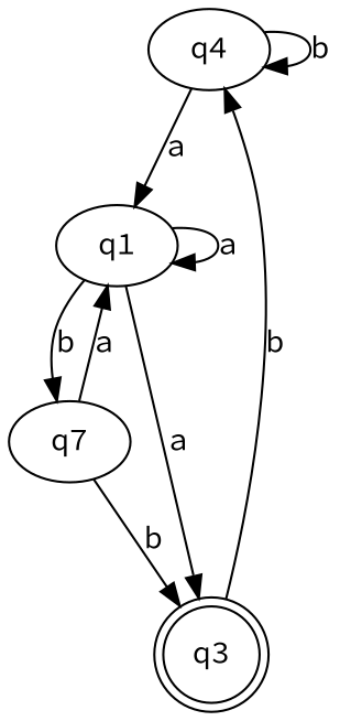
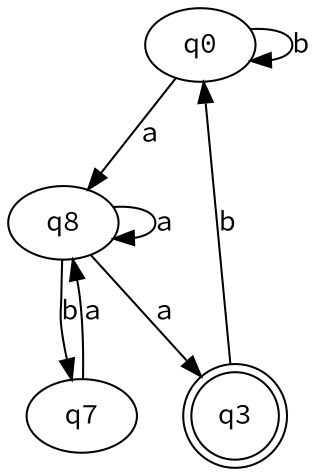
  digraph {
    fontname="Source Code Pro"
    node [fontname="Source Code Pro"]
    edge [fontname="Source Code Pro"]
-   q0 [label=q4]
-   q1
+   q0
+   q1 [label=q8]
    n3 [label=q7]
    q3 [shape=doublecircle]
    q0 -> q0 [label=b]
    q0 -> q1 [label=a]
    q1 -> q1 [label=a]
    q1 -> n3 [label=b]
    q1 -> q3 [label=a]
    n3 -> q1 [label=a]
-   n3 -> q3 [label=b]
    q3 -> q0 [label=b]
  }
